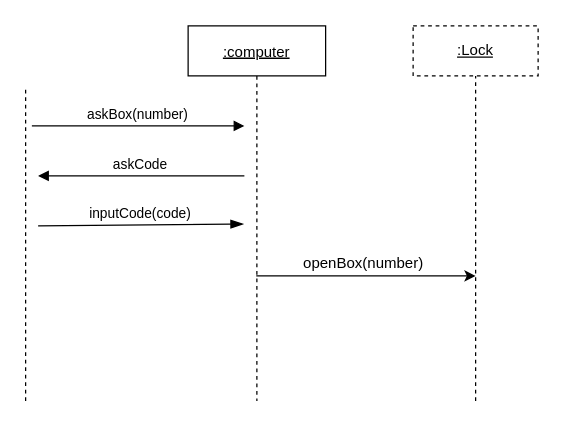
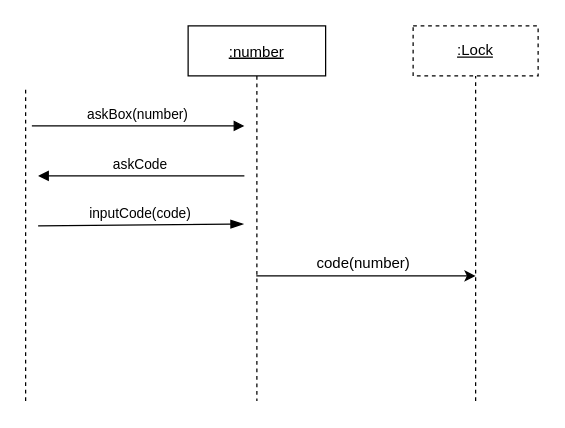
  <mxCell id="0" />
  <mxCell id="1" parent="0" />
- <mxCell id="2" value=":computer" style="shape=umlLifeline;perimeter=lifelinePerimeter;container=1;collapsible=0;recursiveResize=0;rounded=0;shadow=0;strokeWidth=1;fontStyle=4" parent="1" vertex="1"><mxGeometry x="150" y="20" width="110" height="300" as="geometry" /></mxCell>
+ <mxCell id="2" value=":number" style="shape=umlLifeline;perimeter=lifelinePerimeter;container=1;collapsible=0;recursiveResize=0;rounded=0;shadow=0;strokeWidth=1;fontStyle=4" parent="1" vertex="1"><mxGeometry x="150" y="20" width="110" height="300" as="geometry" /></mxCell>
  <mxCell id="3" value="askBox(number)" style="verticalAlign=bottom;endArrow=block;entryX=0;entryY=0;shadow=0;strokeWidth=1;" parent="1" edge="1"><mxGeometry relative="1" as="geometry"><mxPoint x="25" y="100" as="sourcePoint" /><mxPoint x="195" y="100" as="targetPoint" /></mxGeometry></mxCell>
  <mxCell id="4" value="askCode" style="verticalAlign=bottom;endArrow=block;entryX=1;entryY=0;shadow=0;strokeWidth=1;" parent="1" edge="1"><mxGeometry relative="1" as="geometry"><mxPoint x="195" y="140" as="sourcePoint" /><mxPoint x="30" y="140" as="targetPoint" /></mxGeometry></mxCell>
  <mxCell id="5" value="inputCode(code)" style="verticalAlign=bottom;endArrow=blockThin;endSize=8;shadow=0;strokeWidth=1;entryX=-0.066;entryY=0.491;entryDx=0;entryDy=0;entryPerimeter=0;endFill=1;" parent="1" edge="1"><mxGeometry relative="1" as="geometry"><mxPoint x="194.34" y="178.56" as="targetPoint" /><mxPoint x="30" y="180" as="sourcePoint" /></mxGeometry></mxCell>
  <mxCell id="6" value="" style="endArrow=none;dashed=1;html=1;rounded=0;" edge="1" parent="1"><mxGeometry width="50" height="50" relative="1" as="geometry"><mxPoint x="20" y="320" as="sourcePoint" /><mxPoint x="20" y="70" as="targetPoint" /></mxGeometry></mxCell>
  <mxCell id="7" value="&lt;u&gt;:Lock&lt;/u&gt;" style="rounded=0;whiteSpace=wrap;html=1;dashed=1;" vertex="1" parent="1"><mxGeometry x="330" y="20" width="100" height="40" as="geometry" /></mxCell>
  <mxCell id="8" value="" style="endArrow=none;dashed=1;html=1;rounded=0;entryX=0.5;entryY=1;entryDx=0;entryDy=0;" edge="1" parent="1" target="7"><mxGeometry width="50" height="50" relative="1" as="geometry"><mxPoint x="380" y="320" as="sourcePoint" /><mxPoint x="200" y="150" as="targetPoint" /></mxGeometry></mxCell>
  <mxCell id="9" value="" style="endArrow=classic;html=1;rounded=0;" edge="1" parent="1" source="2"><mxGeometry width="50" height="50" relative="1" as="geometry"><mxPoint x="190" y="70" as="sourcePoint" /><mxPoint x="380" y="220" as="targetPoint" /></mxGeometry></mxCell>
- <mxCell id="10" value="openBox(number)" style="text;html=1;align=center;verticalAlign=middle;resizable=0;points=[];autosize=1;strokeColor=none;fillColor=none;" vertex="1" parent="1"><mxGeometry x="230" y="195" width="120" height="30" as="geometry" /></mxCell>
+ <mxCell id="10" value="code(number)" style="text;html=1;align=center;verticalAlign=middle;resizable=0;points=[];autosize=1;strokeColor=none;fillColor=none;" vertex="1" parent="1"><mxGeometry x="230" y="195" width="120" height="30" as="geometry" /></mxCell>
